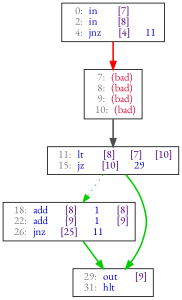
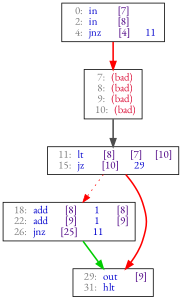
  strict digraph {
    fontname="EB Garamond"
    node [fontname="EB Garamond" shape=box]
    edge [color=red fontname="EB Garamond" style=bold]
    n1 [label=<<font color="blue4"><font color="gray50">   0:</font>  <font color="blue3">in  </font> <font color="indigo">     [7]</font></font><br align="left"/><font color="blue4"><font color="gray50">   2:</font>  <font color="blue3">in  </font> <font color="indigo">     [8]</font></font><br align="left"/><font color="blue4"><font color="gray50">   4:</font>  <font color="blue3">jnz </font> <font color="indigo">     [4]</font> <font color="blue3">     11 </font></font><br align="left"/>>]
    n2 [label=<<font color="blue4"><font color="gray50">   7:</font>  <font color="crimson">(bad)</font></font><br align="left"/><font color="blue4"><font color="gray50">   8:</font>  <font color="crimson">(bad)</font></font><br align="left"/><font color="blue4"><font color="gray50">   9:</font>  <font color="crimson">(bad)</font></font><br align="left"/><font color="blue4"><font color="gray50">  10:</font>  <font color="crimson">(bad)</font></font><br align="left"/>>]
    n3 [label=<<font color="blue4"><font color="gray50">  11:</font>  <font color="blue3">lt  </font> <font color="indigo">     [8]</font> <font color="indigo">     [7]</font> <font color="indigo">    [10]</font></font><br align="left"/><font color="blue4"><font color="gray50">  15:</font>  <font color="blue3">jz  </font> <font color="indigo">    [10]</font> <font color="blue3">     29 </font></font><br align="left"/>>]
    n4 [label=<<font color="blue4"><font color="gray50">  18:</font>  <font color="blue3">add </font> <font color="indigo">     [8]</font> <font color="blue3">      1 </font> <font color="indigo">     [8]</font></font><br align="left"/><font color="blue4"><font color="gray50">  22:</font>  <font color="blue3">add </font> <font color="indigo">     [9]</font> <font color="blue3">      1 </font> <font color="indigo">     [9]</font></font><br align="left"/><font color="blue4"><font color="gray50">  26:</font>  <font color="blue3">jnz </font> <font color="indigo">    [25]</font> <font color="blue3">     11 </font></font><br align="left"/>>]
    n5 [label=<<font color="blue4"><font color="gray50">  29:</font>  <font color="blue3">out </font> <font color="indigo">     [9]</font></font><br align="left"/><font color="blue4"><font color="gray50">  31:</font>  <font color="blue3">hlt </font></font><br align="left"/>>]
    n1 -> n2
    n2 -> n3 [color=grey30]
-   n3 -> n4 [color=green3 style=dotted]
-   n3 -> n5 [color=green3]
+   n3 -> n4 [style=dotted]
+   n3 -> n5
    n4 -> n5 [color=green3]
  }
